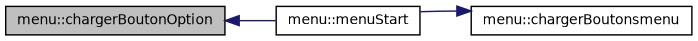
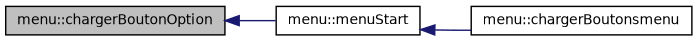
  digraph {
    rankdir=LR
    node [color=black fillcolor=white fontname=Helvetica fontsize=10 shape=record style=filled]
    edge [color=midnightblue dir=back fontname=Helvetica fontsize=10 labelfontname=Helvetica labelfontsize=10 style=solid]
    n1 [fillcolor=grey75 fontcolor=black height=0.2 label="menu::chargerBoutonOption" width=0.4]
    n2 [height=0.2 label="menu::menuStart" width=0.4]
    n3 [height=0.2 label="menu::chargerBoutonsmenu" width=0.4]
    n1 -> n2
-   n3 -> n2
+   n2 -> n3
  }
